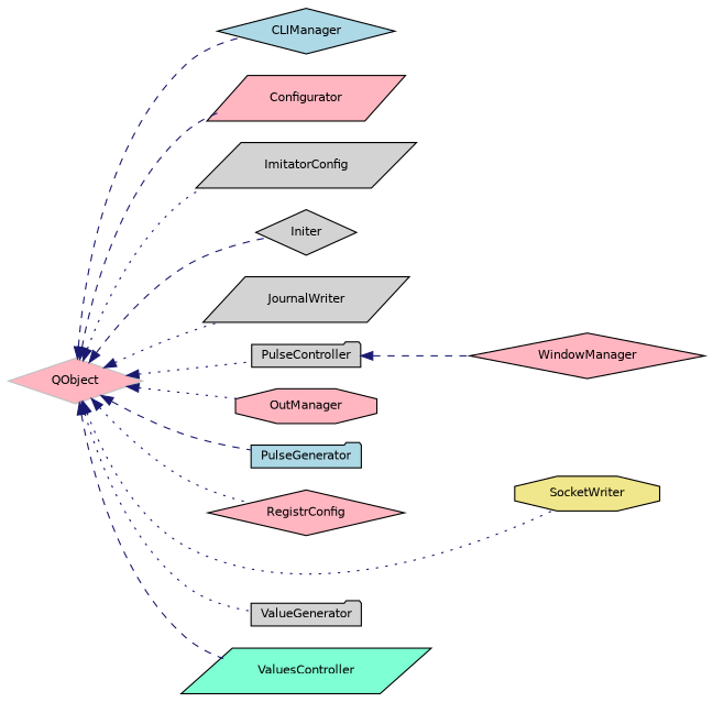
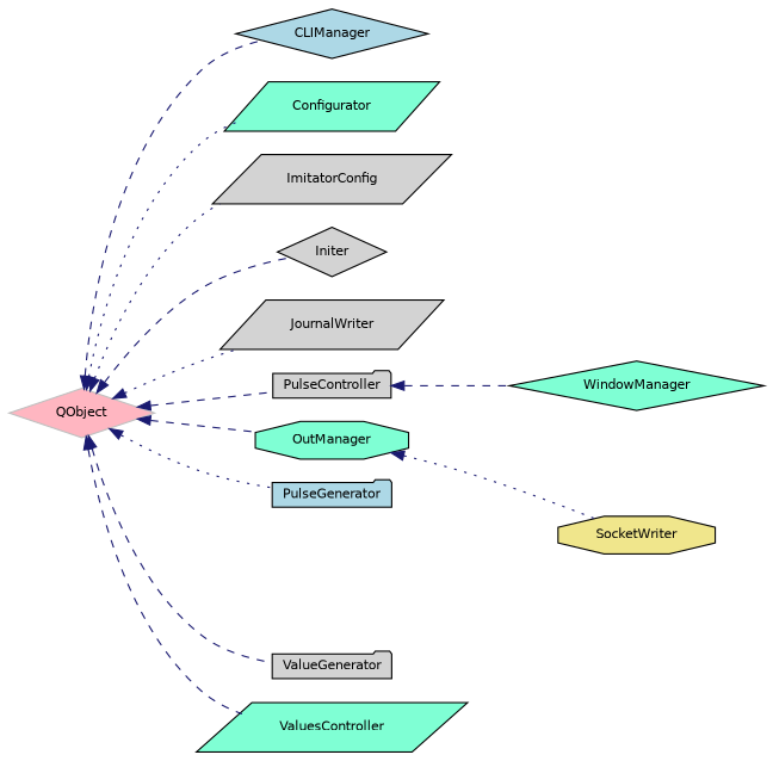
  digraph {
    rankdir=LR
    node [color=black fillcolor=lightgrey fontname=Helvetica fontsize=10 shape=diamond style=filled]
    edge [color=midnightblue dir=back fontname=Helvetica fontsize=10 labelfontname=Helvetica labelfontsize=10 style=dotted]
    n1 [color=grey75 fillcolor=lightpink height=0.2 label=QObject width=0.4]
    n2 [fillcolor=lightblue height=0.2 label=CLIManager width=0.4]
-   n3 [fillcolor=lightpink height=0.2 label=Configurator shape=parallelogram width=0.4]
+   n3 [fillcolor=aquamarine height=0.2 label=Configurator shape=parallelogram width=0.4]
    n4 [height=0.2 label=ImitatorConfig shape=parallelogram width=0.4]
    n5 [height=0.2 label=Initer width=0.4]
    n6 [height=0.2 label=JournalWriter shape=parallelogram width=0.4]
-   n7 [fillcolor=lightpink height=0.2 label=OutManager shape=octagon width=0.4]
+   n7 [fillcolor=aquamarine height=0.2 label=OutManager shape=octagon width=0.4]
    n8 [height=0.2 label=PulseController shape=folder width=0.4]
    n9 [fillcolor=lightblue height=0.2 label=PulseGenerator shape=folder width=0.4]
-   n10 [fillcolor=lightpink height=0.2 label=RegistrConfig width=0.4]
    n11 [fillcolor=khaki height=0.2 label=SocketWriter shape=octagon width=0.4]
    n12 [height=0.2 label=ValueGenerator shape=folder width=0.4]
    n13 [fillcolor=aquamarine height=0.2 label=ValuesController shape=parallelogram width=0.4]
-   n14 [fillcolor=lightpink height=0.2 label=WindowManager width=0.4]
+   n14 [fillcolor=aquamarine height=0.2 label=WindowManager width=0.4]
    n1 -> n2 [style=dashed]
-   n1 -> n3 [style=dashed]
+   n1 -> n3
    n1 -> n4
    n1 -> n5 [style=dashed]
    n1 -> n6
-   n1 -> n7
-   n1 -> n8
-   n1 -> n9 [style=dashed]
-   n1 -> n10
-   n1 -> n11
-   n1 -> n12
+   n1 -> n7 [style=dashed]
+   n1 -> n8 [style=dashed]
+   n1 -> n9
+   n7 -> n11
+   n1 -> n12 [style=dashed]
    n1 -> n13 [style=dashed]
    n8 -> n14 [style=dashed]
  }
